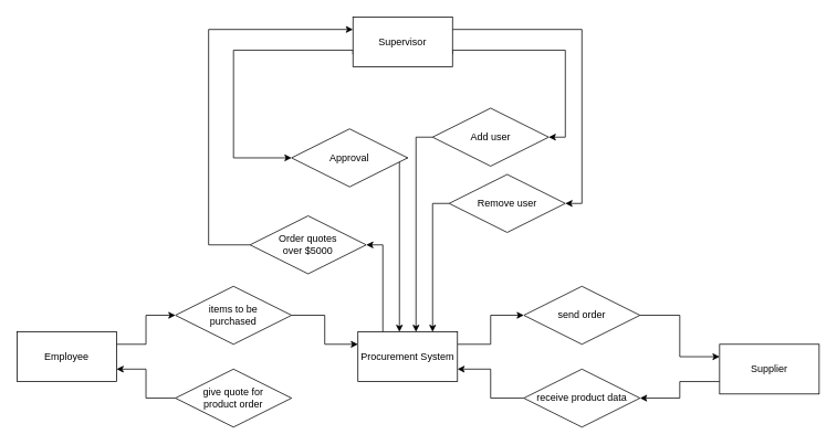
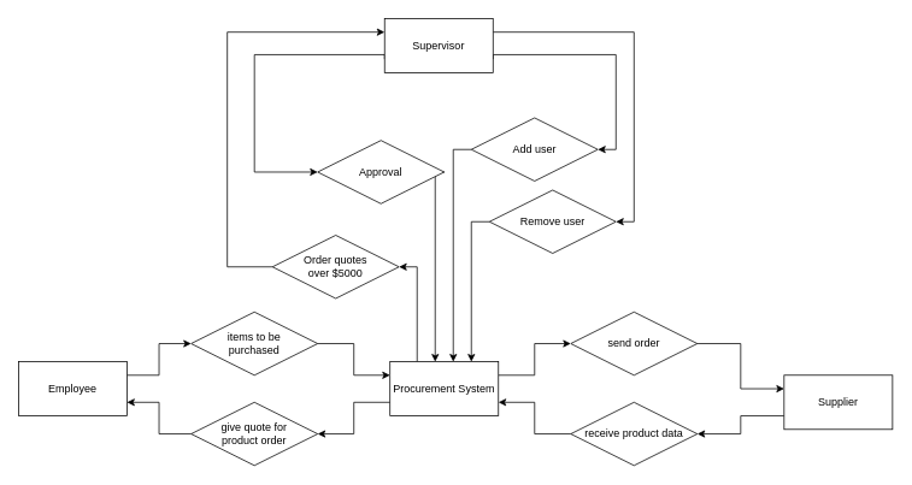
  <mxCell id="0" />
  <mxCell id="1" parent="0" />
  <mxCell id="2" style="edgeStyle=orthogonalEdgeStyle;rounded=0;orthogonalLoop=1;jettySize=auto;html=1;exitX=1;exitY=0.25;exitDx=0;exitDy=0;entryX=0;entryY=0.5;entryDx=0;entryDy=0;" edge="1" parent="1" source="3" target="15"><mxGeometry relative="1" as="geometry" /></mxCell>
  <mxCell id="3" value="Employee" style="rounded=0;whiteSpace=wrap;html=1;" vertex="1" parent="1"><mxGeometry x="20" y="400" width="120" height="60" as="geometry" /></mxCell>
  <mxCell id="4" style="edgeStyle=orthogonalEdgeStyle;rounded=0;orthogonalLoop=1;jettySize=auto;html=1;exitX=1;exitY=0.25;exitDx=0;exitDy=0;entryX=0;entryY=0.5;entryDx=0;entryDy=0;" edge="1" parent="1" source="7" target="17"><mxGeometry relative="1" as="geometry" /></mxCell>
+ <mxCell id="5" style="edgeStyle=orthogonalEdgeStyle;rounded=0;orthogonalLoop=1;jettySize=auto;html=1;exitX=0;exitY=0.75;exitDx=0;exitDy=0;entryX=1;entryY=0.5;entryDx=0;entryDy=0;" edge="1" parent="1" source="7" target="21"><mxGeometry relative="1" as="geometry" /></mxCell>
  <mxCell id="6" style="edgeStyle=orthogonalEdgeStyle;rounded=0;orthogonalLoop=1;jettySize=auto;html=1;exitX=0.25;exitY=0;exitDx=0;exitDy=0;entryX=1;entryY=0.5;entryDx=0;entryDy=0;" edge="1" parent="1" source="7" target="25"><mxGeometry relative="1" as="geometry" /></mxCell>
  <mxCell id="7" value="Procurement System" style="rounded=0;whiteSpace=wrap;html=1;" vertex="1" parent="1"><mxGeometry x="431" y="400" width="120" height="60" as="geometry" /></mxCell>
  <mxCell id="8" style="edgeStyle=orthogonalEdgeStyle;rounded=0;orthogonalLoop=1;jettySize=auto;html=1;exitX=0;exitY=0.75;exitDx=0;exitDy=0;entryX=0;entryY=0.5;entryDx=0;entryDy=0;" edge="1" parent="1" source="11" target="23"><mxGeometry relative="1" as="geometry"><Array as="points"><mxPoint x="425" y="60" /><mxPoint x="281" y="60" /><mxPoint x="281" y="190" /></Array></mxGeometry></mxCell>
  <mxCell id="9" style="edgeStyle=orthogonalEdgeStyle;rounded=0;orthogonalLoop=1;jettySize=auto;html=1;entryX=1;entryY=0.5;entryDx=0;entryDy=0;exitX=1;exitY=0.75;exitDx=0;exitDy=0;" edge="1" parent="1" source="11" target="27"><mxGeometry relative="1" as="geometry"><mxPoint x="611" y="70" as="sourcePoint" /><Array as="points"><mxPoint x="545" y="60" /><mxPoint x="681" y="60" /><mxPoint x="681" y="165" /></Array></mxGeometry></mxCell>
  <mxCell id="10" style="edgeStyle=orthogonalEdgeStyle;rounded=0;orthogonalLoop=1;jettySize=auto;html=1;entryX=1;entryY=0.5;entryDx=0;entryDy=0;exitX=1;exitY=0.25;exitDx=0;exitDy=0;" edge="1" parent="1" source="11" target="29"><mxGeometry relative="1" as="geometry"><mxPoint x="641" y="30" as="sourcePoint" /><Array as="points"><mxPoint x="701" y="35" /><mxPoint x="701" y="245" /></Array></mxGeometry></mxCell>
  <mxCell id="11" value="Supervisor" style="rounded=0;whiteSpace=wrap;html=1;" vertex="1" parent="1"><mxGeometry x="425" y="20" width="120" height="60" as="geometry" /></mxCell>
  <mxCell id="12" style="edgeStyle=orthogonalEdgeStyle;rounded=0;orthogonalLoop=1;jettySize=auto;html=1;exitX=0;exitY=0.75;exitDx=0;exitDy=0;entryX=1;entryY=0.5;entryDx=0;entryDy=0;" edge="1" parent="1" source="13" target="19"><mxGeometry relative="1" as="geometry" /></mxCell>
  <mxCell id="13" value="Supplier" style="rounded=0;whiteSpace=wrap;html=1;" vertex="1" parent="1"><mxGeometry x="867" y="415" width="120" height="60" as="geometry" /></mxCell>
  <mxCell id="14" style="edgeStyle=orthogonalEdgeStyle;rounded=0;orthogonalLoop=1;jettySize=auto;html=1;exitX=1;exitY=0.5;exitDx=0;exitDy=0;entryX=0;entryY=0.25;entryDx=0;entryDy=0;" edge="1" parent="1" source="15" target="7"><mxGeometry relative="1" as="geometry" /></mxCell>
  <mxCell id="15" value="items to be &lt;br&gt;purchased" style="rhombus;whiteSpace=wrap;html=1;" vertex="1" parent="1"><mxGeometry x="211" y="345" width="140" height="70" as="geometry" /></mxCell>
  <mxCell id="16" style="edgeStyle=orthogonalEdgeStyle;rounded=0;orthogonalLoop=1;jettySize=auto;html=1;exitX=1;exitY=0.5;exitDx=0;exitDy=0;entryX=0;entryY=0.25;entryDx=0;entryDy=0;" edge="1" parent="1" source="17" target="13"><mxGeometry relative="1" as="geometry" /></mxCell>
  <mxCell id="17" value="send order" style="rhombus;whiteSpace=wrap;html=1;" vertex="1" parent="1"><mxGeometry x="631" y="345" width="140" height="70" as="geometry" /></mxCell>
  <mxCell id="18" style="edgeStyle=orthogonalEdgeStyle;rounded=0;orthogonalLoop=1;jettySize=auto;html=1;exitX=0;exitY=0.5;exitDx=0;exitDy=0;entryX=1;entryY=0.75;entryDx=0;entryDy=0;" edge="1" parent="1" source="19" target="7"><mxGeometry relative="1" as="geometry" /></mxCell>
  <mxCell id="19" value="receive product data" style="rhombus;whiteSpace=wrap;html=1;" vertex="1" parent="1"><mxGeometry x="631" y="445" width="140" height="70" as="geometry" /></mxCell>
  <mxCell id="20" style="edgeStyle=orthogonalEdgeStyle;rounded=0;orthogonalLoop=1;jettySize=auto;html=1;exitX=0;exitY=0.5;exitDx=0;exitDy=0;entryX=1;entryY=0.75;entryDx=0;entryDy=0;" edge="1" parent="1" source="21" target="3"><mxGeometry relative="1" as="geometry" /></mxCell>
  <mxCell id="21" value="give quote for&lt;br&gt;product order" style="rhombus;whiteSpace=wrap;html=1;" vertex="1" parent="1"><mxGeometry x="211" y="445" width="140" height="70" as="geometry" /></mxCell>
  <mxCell id="22" style="edgeStyle=orthogonalEdgeStyle;rounded=0;orthogonalLoop=1;jettySize=auto;html=1;exitX=1;exitY=0.5;exitDx=0;exitDy=0;" edge="1" parent="1" source="23"><mxGeometry relative="1" as="geometry"><mxPoint x="481" y="400" as="targetPoint" /><Array as="points"><mxPoint x="481" y="190" /><mxPoint x="481" y="400" /></Array></mxGeometry></mxCell>
  <mxCell id="23" value="Approval" style="rhombus;whiteSpace=wrap;html=1;" vertex="1" parent="1"><mxGeometry x="351" y="155" width="140" height="70" as="geometry" /></mxCell>
  <mxCell id="24" style="edgeStyle=orthogonalEdgeStyle;rounded=0;orthogonalLoop=1;jettySize=auto;html=1;exitX=0;exitY=0.5;exitDx=0;exitDy=0;entryX=0;entryY=0.25;entryDx=0;entryDy=0;" edge="1" parent="1" source="25" target="11"><mxGeometry relative="1" as="geometry"><mxPoint x="451" y="30" as="targetPoint" /><Array as="points"><mxPoint x="251" y="295" /><mxPoint x="251" y="35" /></Array></mxGeometry></mxCell>
  <mxCell id="25" value="Order quotes&lt;br&gt;over $5000" style="rhombus;whiteSpace=wrap;html=1;" vertex="1" parent="1"><mxGeometry x="301" y="260" width="140" height="70" as="geometry" /></mxCell>
  <mxCell id="26" style="edgeStyle=orthogonalEdgeStyle;rounded=0;orthogonalLoop=1;jettySize=auto;html=1;exitX=0;exitY=0.5;exitDx=0;exitDy=0;" edge="1" parent="1" source="27" target="7"><mxGeometry relative="1" as="geometry"><Array as="points"><mxPoint x="501" y="165" /></Array></mxGeometry></mxCell>
  <mxCell id="27" value="Add user" style="rhombus;whiteSpace=wrap;html=1;" vertex="1" parent="1"><mxGeometry x="521" y="130" width="140" height="70" as="geometry" /></mxCell>
  <mxCell id="28" style="edgeStyle=orthogonalEdgeStyle;rounded=0;orthogonalLoop=1;jettySize=auto;html=1;exitX=0;exitY=0.5;exitDx=0;exitDy=0;entryX=0.75;entryY=0;entryDx=0;entryDy=0;" edge="1" parent="1" source="29" target="7"><mxGeometry relative="1" as="geometry" /></mxCell>
  <mxCell id="29" value="Remove user" style="rhombus;whiteSpace=wrap;html=1;" vertex="1" parent="1"><mxGeometry x="541" y="210" width="140" height="70" as="geometry" /></mxCell>
